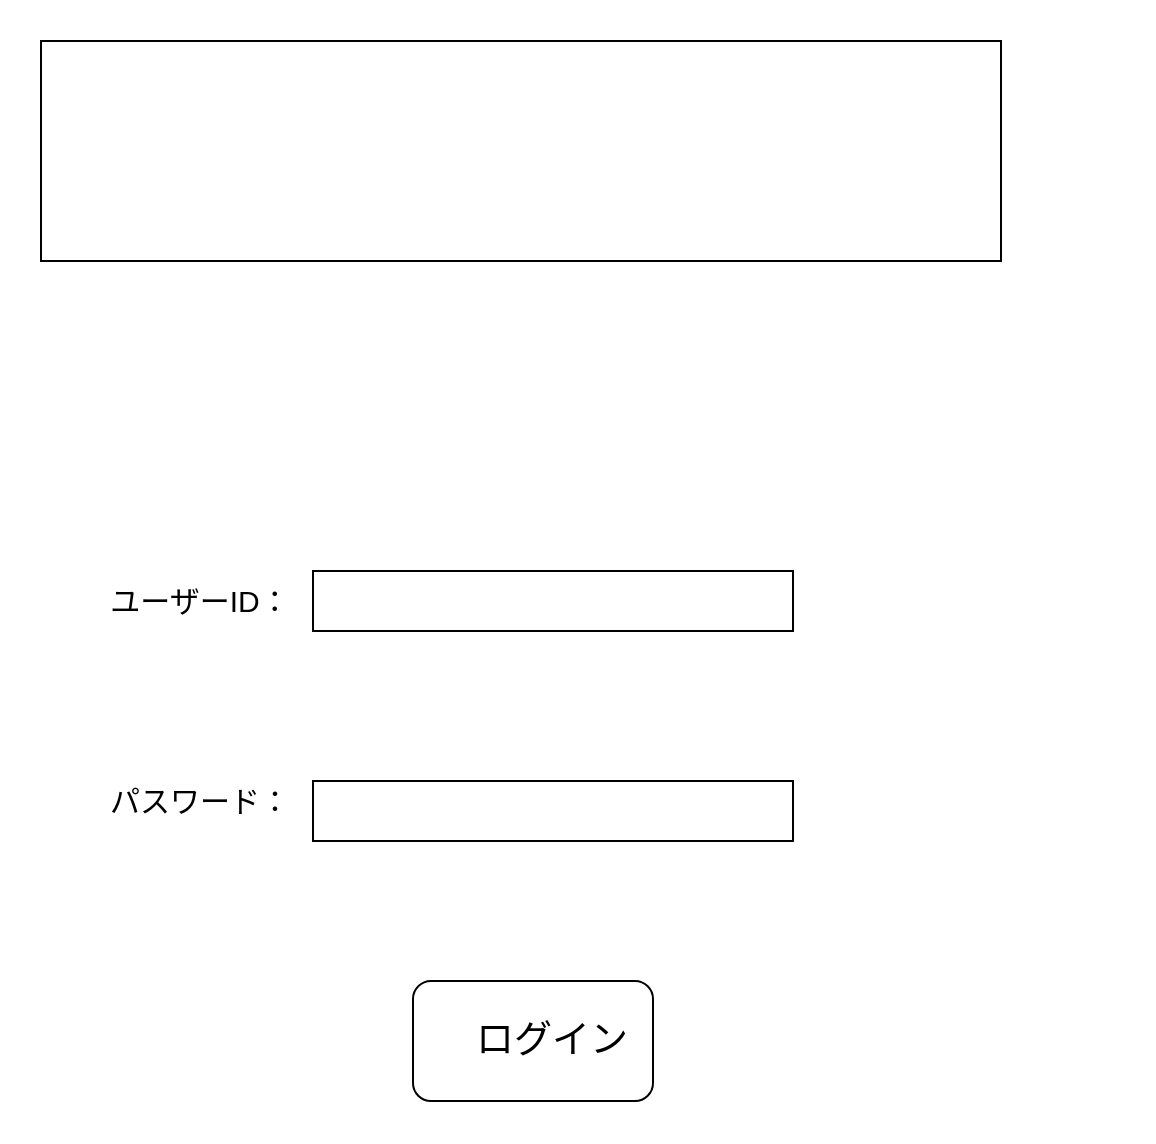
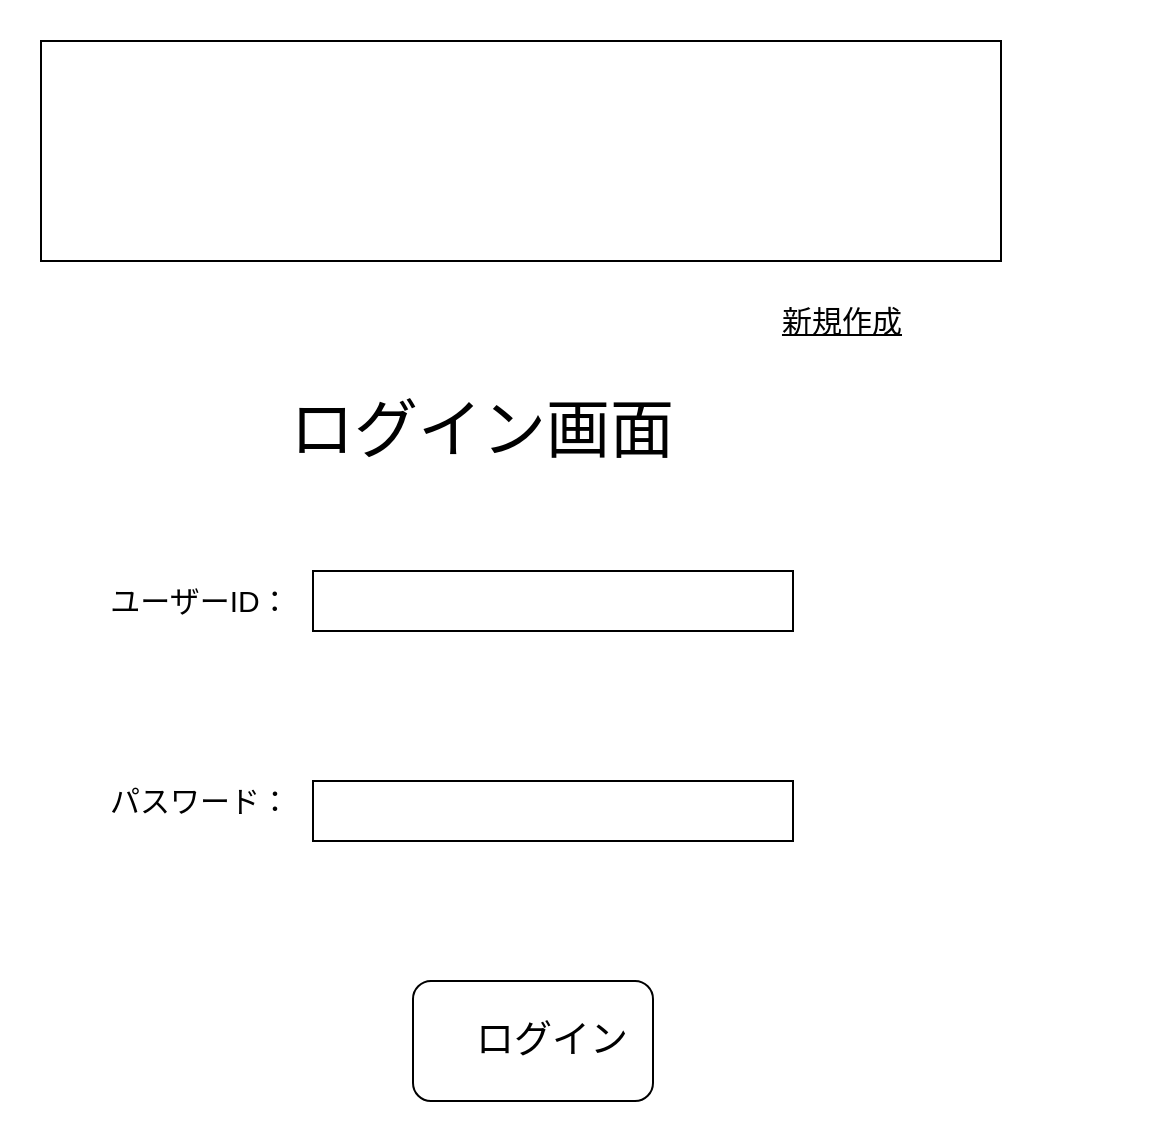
  <mxCell id="0" />
  <mxCell id="1" parent="0" />
  <mxCell id="2" value="" style="group" parent="1" vertex="1" connectable="0"><mxGeometry x="20" y="20" width="480" height="110" as="geometry" /></mxCell>
  <mxCell id="3" value="" style="rounded=0;whiteSpace=wrap;html=1;" parent="2" vertex="1"><mxGeometry width="480" height="110" as="geometry" /></mxCell>
+ <mxCell id="4" value="ログイン画面" style="text;html=1;align=center;verticalAlign=middle;whiteSpace=wrap;rounded=0;fontSize=32;" parent="1" vertex="1"><mxGeometry x="136" y="200" width="210" height="30" as="geometry" /></mxCell>
  <mxCell id="5" value="パスワード：" style="text;html=1;align=center;verticalAlign=middle;whiteSpace=wrap;rounded=0;fontSize=15;" parent="1" vertex="1"><mxGeometry x="20" y="370" width="160" height="60" as="geometry" /></mxCell>
  <mxCell id="6" value="" style="rounded=0;whiteSpace=wrap;html=1;" parent="1" vertex="1"><mxGeometry x="156" y="390" width="240" height="30" as="geometry" /></mxCell>
+ <mxCell id="7" value="新規作成" style="text;html=1;align=center;verticalAlign=middle;whiteSpace=wrap;rounded=0;fontSize=15;fontStyle=4" parent="1" vertex="1"><mxGeometry x="286" y="130" width="270" height="60" as="geometry" /></mxCell>
  <mxCell id="8" value="" style="group" parent="1" vertex="1" connectable="0"><mxGeometry x="206" y="490" width="120" height="60" as="geometry" /></mxCell>
  <mxCell id="9" value="" style="rounded=1;whiteSpace=wrap;html=1;" parent="8" vertex="1"><mxGeometry width="120" height="60" as="geometry" /></mxCell>
  <mxCell id="10" value="ログイン" style="text;html=1;align=center;verticalAlign=middle;whiteSpace=wrap;rounded=0;fontSize=19;" parent="8" vertex="1"><mxGeometry x="27" y="15" width="86" height="30" as="geometry" /></mxCell>
  <mxCell id="11" value="" style="group" vertex="1" connectable="0" parent="1"><mxGeometry x="20" y="270" width="376" height="60" as="geometry" /></mxCell>
  <mxCell id="12" value="ユーザーID：" style="text;html=1;align=center;verticalAlign=middle;whiteSpace=wrap;rounded=0;fontSize=15;" parent="11" vertex="1"><mxGeometry width="160" height="60" as="geometry" /></mxCell>
  <mxCell id="13" value="" style="rounded=0;whiteSpace=wrap;html=1;" parent="11" vertex="1"><mxGeometry x="136" y="15" width="240" height="30" as="geometry" /></mxCell>
